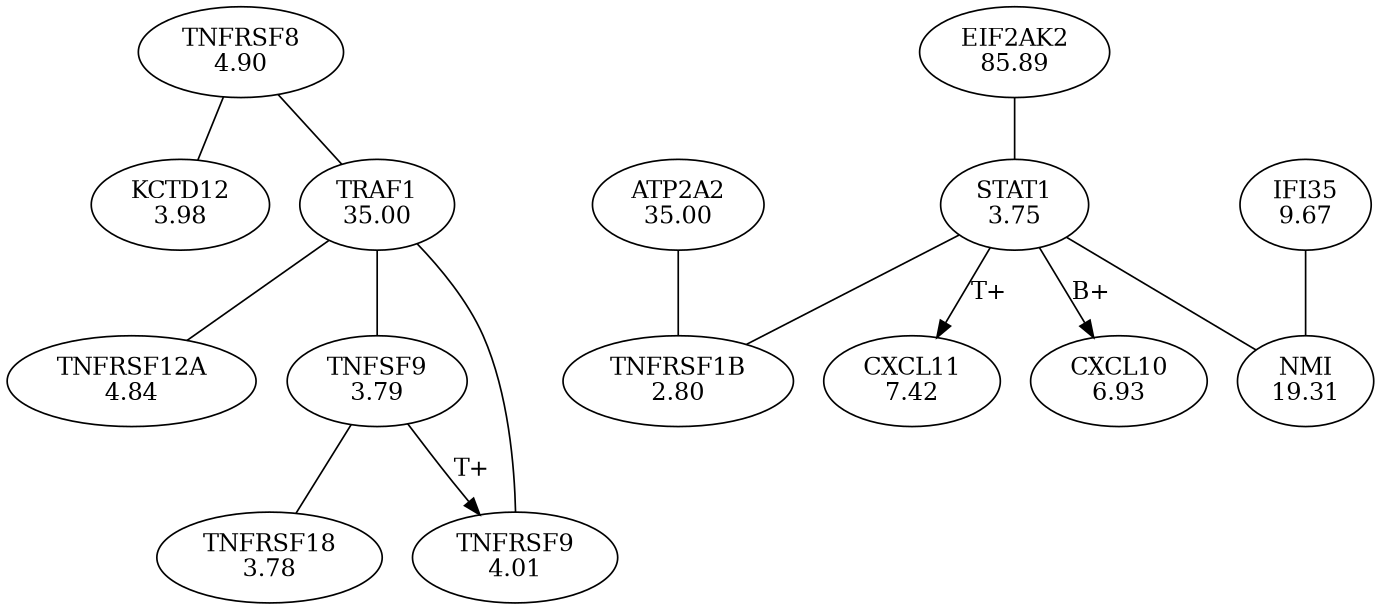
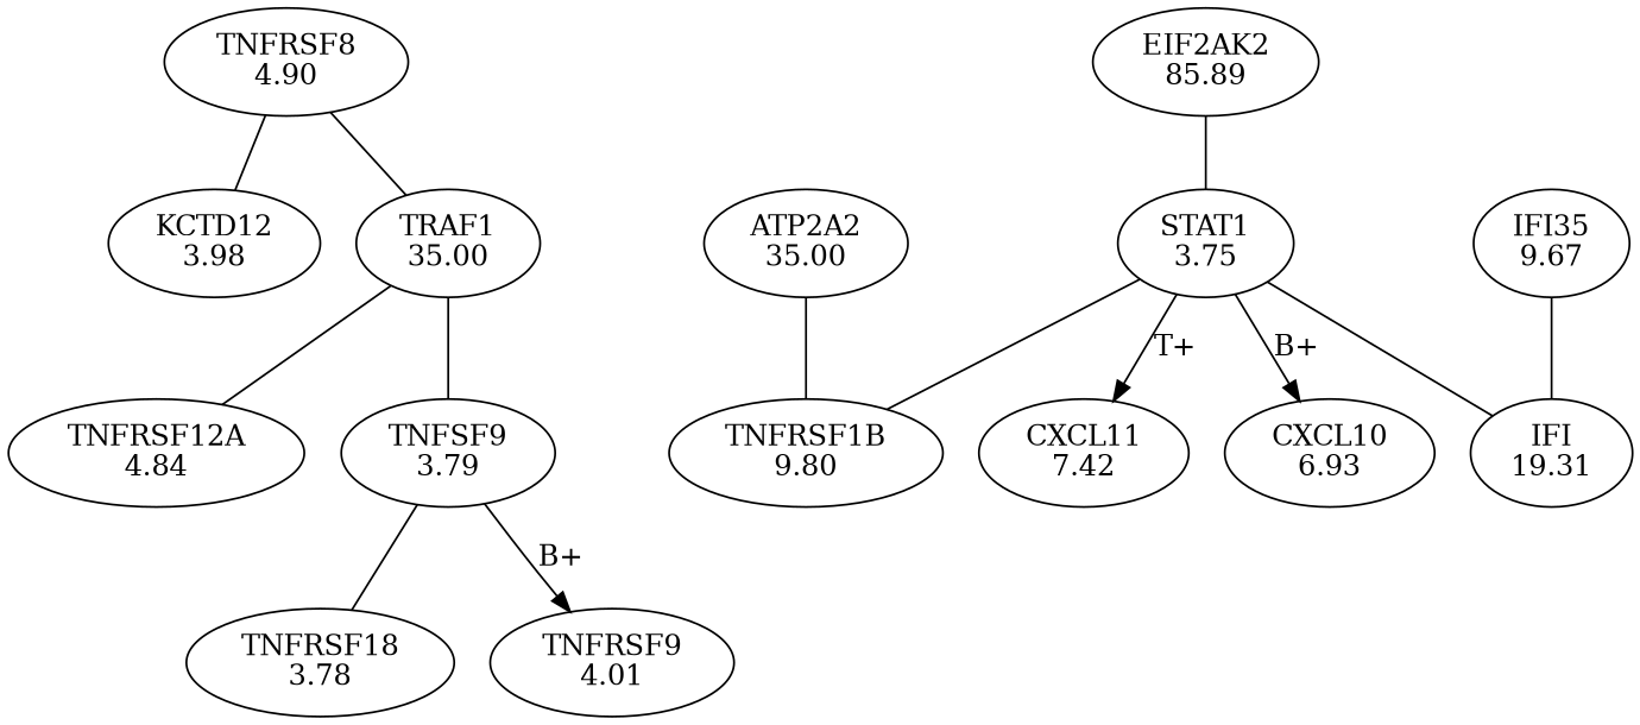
  digraph {
    edge [arrowhead=none]
    n1 [label="KCTD12\n3.98"]
-   n2 [label="TNFRSF1B\n2.80"]
+   n2 [label="TNFRSF1B\n9.80"]
    n3 [label="TRAF1\n35.00"]
    n4 [label="TNFRSF12A\n4.84"]
    n5 [label="TNFSF9\n3.79"]
    n6 [label="ATP2A2\n35.00"]
    n7 [label="TNFRSF18\n3.78"]
    n8 [label="TNFRSF9\n4.01"]
    n9 [label="TNFRSF8\n4.90"]
    n10 [label="STAT1\n3.75"]
-   n11 [label="NMI\n19.31"]
+   n11 [label="IFI\n19.31"]
    n12 [label="CXCL11\n7.42"]
    n13 [label="CXCL10\n6.93"]
    n14 [label="EIF2AK2\n85.89"]
    n15 [label="IFI35\n9.67"]
    n3 -> n4
    n3 -> n5
    n5 -> n7
-   n5 -> n8 [label="T+" arrowhead=""]
+   n5 -> n8 [label="B+" arrowhead=""]
    n6 -> n2
-   n8 -> n3
    n9 -> n1
    n9 -> n3
    n10 -> n2
    n10 -> n11
    n10 -> n12 [label="T+" arrowhead=""]
    n10 -> n13 [label="B+" arrowhead=""]
    n14 -> n10
    n15 -> n11
  }
